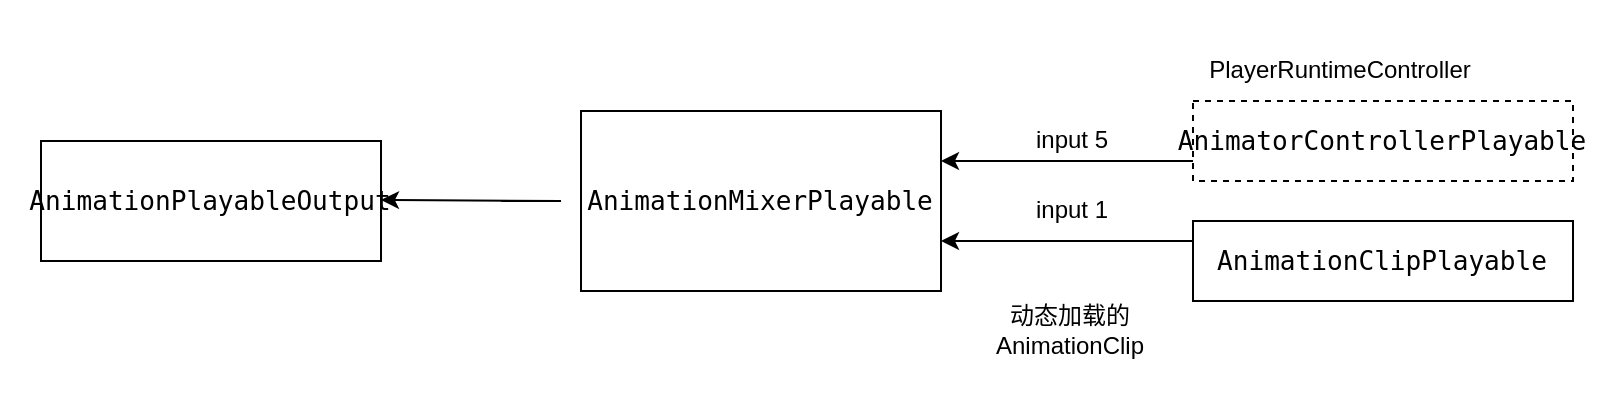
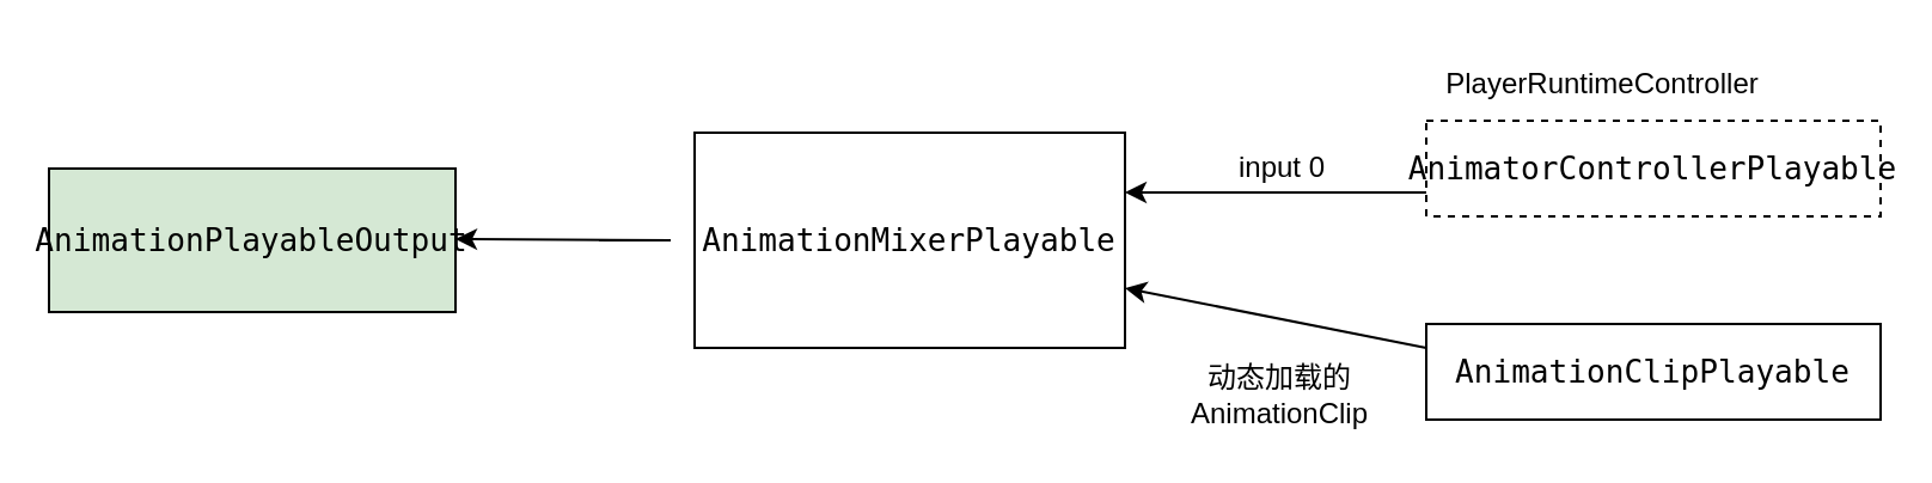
  <mxCell id="0" />
  <mxCell id="1" parent="0" />
- <mxCell id="2" value="&lt;div style=&quot;font-family: &amp;quot;JetBrains Mono&amp;quot;, monospace; font-size: 9.8pt;&quot;&gt;&lt;pre style=&quot;&quot;&gt;&lt;span&gt;&lt;font style=&quot;color: rgb(0, 0, 0);&quot;&gt;AnimationPlayableOutput&lt;/font&gt;&lt;/span&gt;&lt;/pre&gt;&lt;/div&gt;" style="rounded=0;whiteSpace=wrap;html=1;" vertex="1" parent="1"><mxGeometry x="20" y="70" width="170" height="60" as="geometry" /></mxCell>
+ <mxCell id="2" value="&lt;div style=&quot;font-family: &amp;quot;JetBrains Mono&amp;quot;, monospace; font-size: 9.8pt;&quot;&gt;&lt;pre style=&quot;&quot;&gt;&lt;span&gt;&lt;font style=&quot;color: rgb(0, 0, 0);&quot;&gt;AnimationPlayableOutput&lt;/font&gt;&lt;/span&gt;&lt;/pre&gt;&lt;/div&gt;" style="rounded=0;whiteSpace=wrap;html=1;fillColor=#d5e8d4;" vertex="1" parent="1"><mxGeometry x="20" y="70" width="170" height="60" as="geometry" /></mxCell>
  <mxCell id="3" value="&lt;div style=&quot;font-family: &amp;quot;JetBrains Mono&amp;quot;, monospace; font-size: 9.8pt;&quot;&gt;&lt;pre style=&quot;&quot;&gt;&lt;font style=&quot;color: rgb(0, 0, 0);&quot;&gt;AnimationMixerPlayable&lt;/font&gt;&lt;/pre&gt;&lt;/div&gt;" style="rounded=0;whiteSpace=wrap;html=1;" vertex="1" parent="1"><mxGeometry x="290" y="55" width="180" height="90" as="geometry" /></mxCell>
  <mxCell id="4" value="" style="endArrow=classic;html=1;rounded=0;" edge="1" parent="1"><mxGeometry width="50" height="50" relative="1" as="geometry"><mxPoint x="250" y="100" as="sourcePoint" /><mxPoint x="190" y="99.5" as="targetPoint" /><Array as="points"><mxPoint x="280" y="100" /></Array></mxGeometry></mxCell>
  <mxCell id="5" value="" style="endArrow=classic;html=1;rounded=0;exitX=0;exitY=0.75;exitDx=0;exitDy=0;" edge="1" parent="1" source="8"><mxGeometry width="50" height="50" relative="1" as="geometry"><mxPoint x="530" y="80.5" as="sourcePoint" /><mxPoint x="470" y="80" as="targetPoint" /></mxGeometry></mxCell>
  <mxCell id="6" value="" style="endArrow=classic;html=1;rounded=0;exitX=0;exitY=0.25;exitDx=0;exitDy=0;" edge="1" parent="1" source="7"><mxGeometry width="50" height="50" relative="1" as="geometry"><mxPoint x="530" y="120.5" as="sourcePoint" /><mxPoint x="470" y="120" as="targetPoint" /></mxGeometry></mxCell>
- <mxCell id="7" value="&lt;div style=&quot;font-family: &amp;quot;JetBrains Mono&amp;quot;, monospace; font-size: 9.8pt;&quot;&gt;&lt;pre style=&quot;&quot;&gt;&lt;div style=&quot;font-family: &amp;quot;JetBrains Mono&amp;quot;, monospace; font-size: 9.8pt;&quot;&gt;&lt;pre style=&quot;&quot;&gt;&lt;span&gt;&lt;font style=&quot;color: rgb(0, 0, 0);&quot;&gt;AnimationClipPlayable&lt;/font&gt;&lt;/span&gt;&lt;/pre&gt;&lt;/div&gt;&lt;/pre&gt;&lt;/div&gt;" style="rounded=0;whiteSpace=wrap;html=1;" vertex="1" parent="1"><mxGeometry x="596" y="110" width="190" height="40" as="geometry" /></mxCell>
+ <mxCell id="7" value="&lt;div style=&quot;font-family: &amp;quot;JetBrains Mono&amp;quot;, monospace; font-size: 9.8pt;&quot;&gt;&lt;pre style=&quot;&quot;&gt;&lt;div style=&quot;font-family: &amp;quot;JetBrains Mono&amp;quot;, monospace; font-size: 9.8pt;&quot;&gt;&lt;pre style=&quot;&quot;&gt;&lt;span&gt;&lt;font style=&quot;color: rgb(0, 0, 0);&quot;&gt;AnimationClipPlayable&lt;/font&gt;&lt;/span&gt;&lt;/pre&gt;&lt;/div&gt;&lt;/pre&gt;&lt;/div&gt;" style="rounded=0;whiteSpace=wrap;html=1;" vertex="1" parent="1"><mxGeometry x="596" y="135" width="190" height="40" as="geometry" /></mxCell>
  <mxCell id="8" value="&lt;div style=&quot;font-family: &amp;quot;JetBrains Mono&amp;quot;, monospace; font-size: 9.8pt;&quot;&gt;&lt;pre style=&quot;&quot;&gt;&lt;div style=&quot;font-family: &amp;quot;JetBrains Mono&amp;quot;, monospace; font-size: 9.8pt;&quot;&gt;&lt;pre style=&quot;&quot;&gt;&lt;font style=&quot;color: rgb(0, 0, 0);&quot;&gt;AnimatorControllerPlayable&lt;/font&gt;&lt;/pre&gt;&lt;/div&gt;&lt;/pre&gt;&lt;/div&gt;" style="rounded=0;whiteSpace=wrap;html=1;dashed=1;" vertex="1" parent="1"><mxGeometry x="596" y="50" width="190" height="40" as="geometry" /></mxCell>
- <mxCell id="9" value="input 5" style="text;html=1;align=center;verticalAlign=middle;whiteSpace=wrap;rounded=0;" vertex="1" parent="1"><mxGeometry x="506" y="55" width="60" height="30" as="geometry" /></mxCell>
- <mxCell id="10" value="input 1" style="text;html=1;align=center;verticalAlign=middle;whiteSpace=wrap;rounded=0;" vertex="1" parent="1"><mxGeometry x="506" y="90" width="60" height="30" as="geometry" /></mxCell>
+ <mxCell id="9" value="input 0" style="text;html=1;align=center;verticalAlign=middle;whiteSpace=wrap;rounded=0;" vertex="1" parent="1"><mxGeometry x="506" y="55" width="60" height="30" as="geometry" /></mxCell>
  <mxCell id="11" value="PlayerRuntimeController" style="text;html=1;align=center;verticalAlign=middle;whiteSpace=wrap;rounded=0;" vertex="1" parent="1"><mxGeometry x="640" y="20" width="60" height="30" as="geometry" /></mxCell>
  <mxCell id="12" value="动态加载的AnimationClip" style="text;html=1;align=center;verticalAlign=middle;whiteSpace=wrap;rounded=0;" vertex="1" parent="1"><mxGeometry x="505" y="150" width="60" height="30" as="geometry" /></mxCell>
